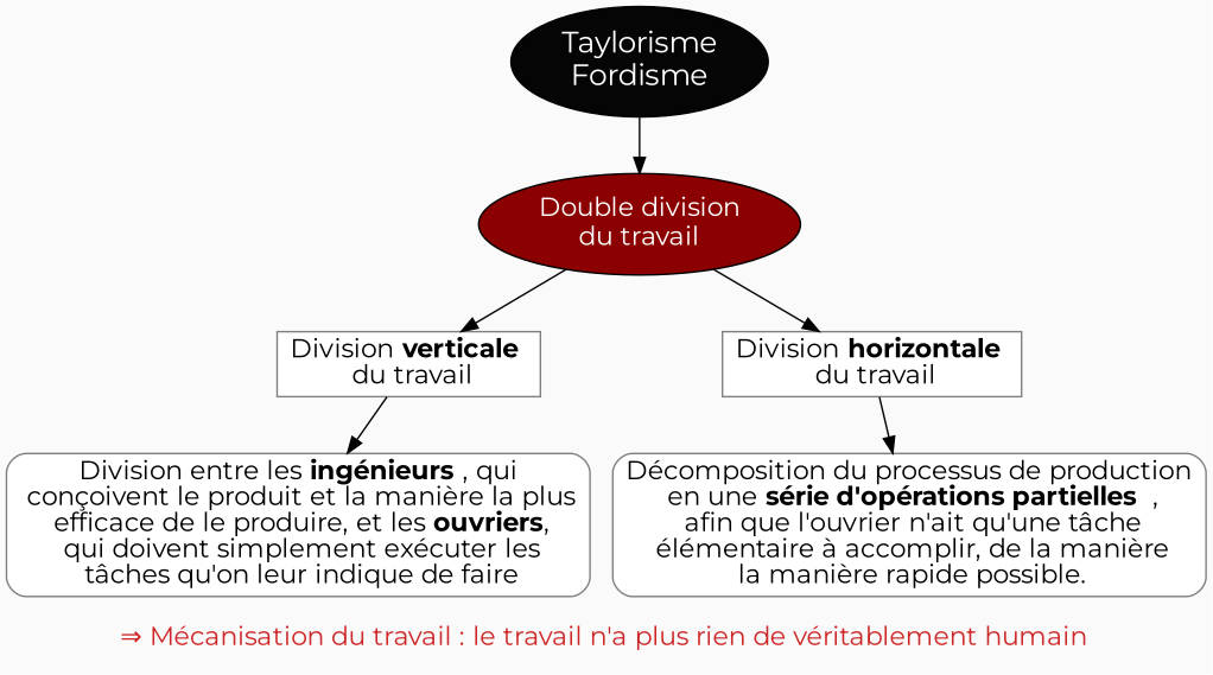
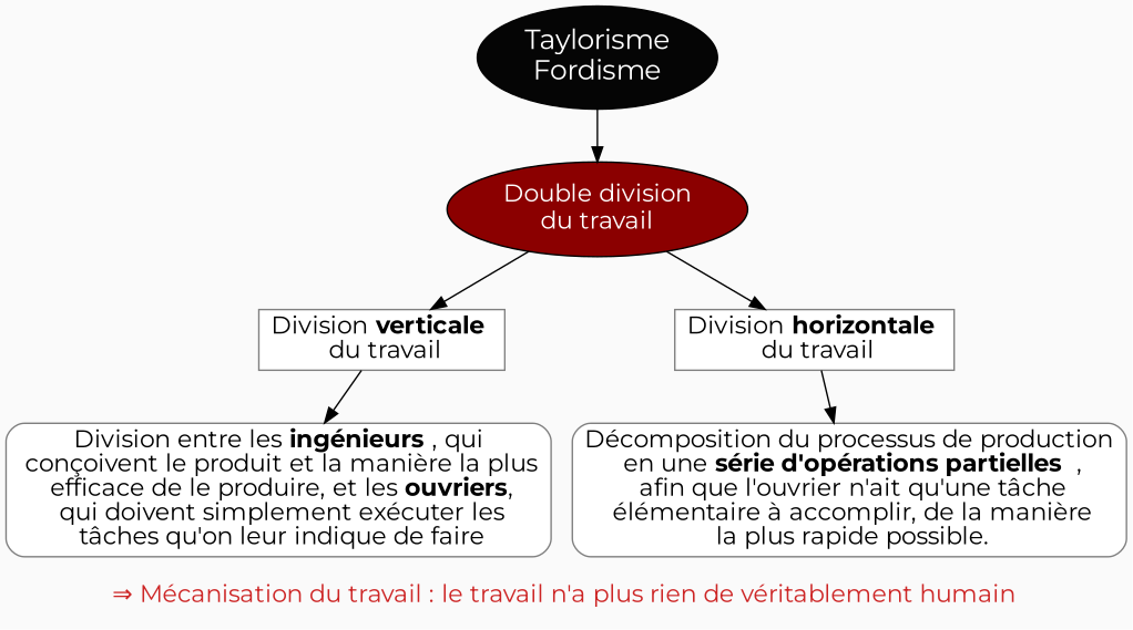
  digraph {
    bgcolor=grey98
    nodesep=0.2
    ranksep=0.1
    splines=true
    style=filled
    fontname=Montserrat
    node [color=grey50 fillcolor=white fontcolor=black fontsize=16 shape=box style=filled fontname=Montserrat]
    edge [minlen=4 fontname=Montserrat]
    n1 [label=<Division <b>verticale</b> <br/> du travail>]
    n2 [label=<Division <b>horizontale</b> <br/> du travail>]
    n3 [fillcolor=grey2 fontcolor=white fontsize=18 label="Taylorisme\nFordisme" color="" shape=""]
    n4 [fillcolor=red4 fontcolor=white label="Double division\ndu travail" color="" shape=""]
    n5 [label=<Division entre les <b>ingénieurs </b>, qui<br/> conçoivent le produit et la manière la plus<br/> efficace de le produire, et les <b>ouvriers</b>,<br/> qui doivent simplement exécuter les<br/> tâches qu'on leur indique de faire> style="filled,rounded"]
-   n6 [label=<Décomposition du processus de production<br/> en une <b>série d'opérations partielles  </b>,<br/> afin que l'ouvrier n'ait qu'une tâche<br/> élémentaire à accomplir, de la manière<br/> la manière rapide possible.> style="filled,rounded"]
+   n6 [label=<Décomposition du processus de production<br/> en une <b>série d'opérations partielles  </b>,<br/> afin que l'ouvrier n'ait qu'une tâche<br/> élémentaire à accomplir, de la manière<br/> la plus rapide possible.> style="filled,rounded"]
    n7 [fillcolor=grey98 fontcolor=firebrick3 label="⇒ Mécanisation du travail : le travail n'a plus rien de véritablement humain" shape=plaintext style="filled,rounded"]
    subgraph sub_1 {
      rank=same
      n1
      n2
    }
    n1 -> n2 [minlen=8 style=invis]
    n1 -> n5
    n2 -> n6
    n3 -> n4 [headport=n]
    n4 -> n1
    n4 -> n2
    n5 -> n7 [minlen=1 style=invis]
    n6 -> n7 [minlen=1 style=invis]
  }
